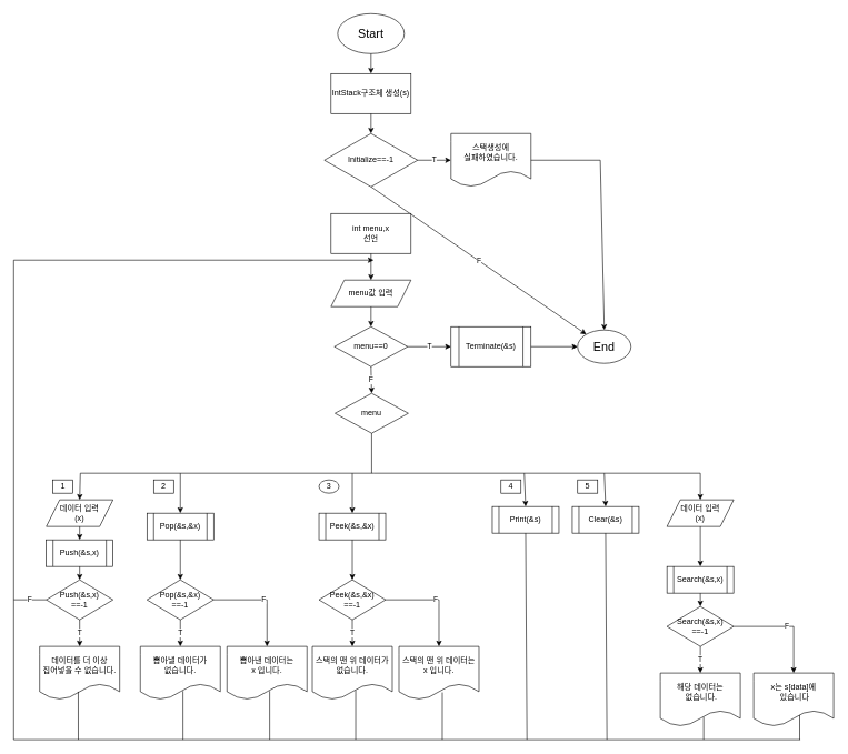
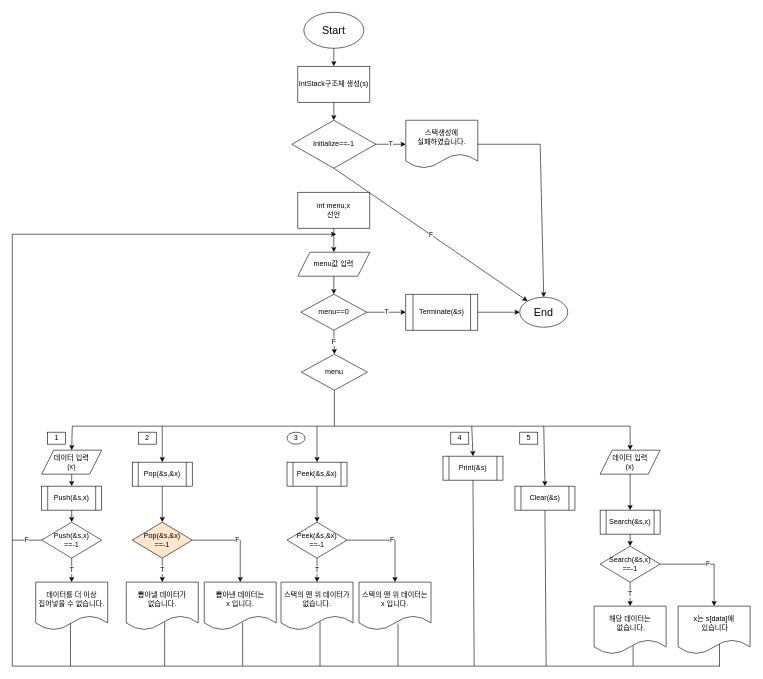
  <mxCell id="0" />
  <mxCell id="1" parent="0" />
  <mxCell id="2" value="&lt;font style=&quot;font-size: 18px;&quot;&gt;Start&lt;/font&gt;" style="ellipse;whiteSpace=wrap;html=1;" vertex="1" parent="1"><mxGeometry x="506" y="20" width="100" height="60" as="geometry" /></mxCell>
  <mxCell id="3" value="IntStack구조체 생성(s)" style="rounded=0;whiteSpace=wrap;html=1;" vertex="1" parent="1"><mxGeometry x="496" y="110" width="120" height="60" as="geometry" /></mxCell>
  <mxCell id="4" value="Initialize==-1" style="rhombus;whiteSpace=wrap;html=1;" vertex="1" parent="1"><mxGeometry x="486" y="200" width="140" height="80" as="geometry" /></mxCell>
  <mxCell id="5" value="스택생성에 &lt;br&gt;실패하였습니다." style="shape=document;whiteSpace=wrap;html=1;boundedLbl=1;" vertex="1" parent="1"><mxGeometry x="676" y="200" width="120" height="80" as="geometry" /></mxCell>
  <mxCell id="6" value="" style="endArrow=classic;html=1;rounded=0;exitX=0.5;exitY=1;exitDx=0;exitDy=0;entryX=0.5;entryY=0;entryDx=0;entryDy=0;" edge="1" parent="1" source="2" target="3"><mxGeometry width="50" height="50" relative="1" as="geometry"><mxPoint x="636" y="340" as="sourcePoint" /><mxPoint x="686" y="290" as="targetPoint" /></mxGeometry></mxCell>
  <mxCell id="7" value="" style="endArrow=classic;html=1;rounded=0;exitX=0.5;exitY=1;exitDx=0;exitDy=0;entryX=0.5;entryY=0;entryDx=0;entryDy=0;" edge="1" parent="1" source="3" target="4"><mxGeometry width="50" height="50" relative="1" as="geometry"><mxPoint x="566" y="90" as="sourcePoint" /><mxPoint x="566" y="120" as="targetPoint" /></mxGeometry></mxCell>
  <mxCell id="8" value="T" style="endArrow=classic;html=1;rounded=0;exitX=1;exitY=0.5;exitDx=0;exitDy=0;entryX=0;entryY=0.5;entryDx=0;entryDy=0;" edge="1" parent="1" source="4" target="5"><mxGeometry width="50" height="50" relative="1" as="geometry"><mxPoint x="576" y="100" as="sourcePoint" /><mxPoint x="576" y="130" as="targetPoint" /></mxGeometry></mxCell>
  <mxCell id="9" value="F" style="endArrow=classic;html=1;rounded=0;exitX=0.5;exitY=1;exitDx=0;exitDy=0;" edge="1" parent="1" source="4" target="76"><mxGeometry width="50" height="50" relative="1" as="geometry"><mxPoint x="636" y="340" as="sourcePoint" /><mxPoint x="556" y="330" as="targetPoint" /></mxGeometry></mxCell>
  <mxCell id="10" value="int menu,x&lt;br&gt;선언" style="rounded=0;whiteSpace=wrap;html=1;" vertex="1" parent="1"><mxGeometry x="496" y="320" width="120" height="60" as="geometry" /></mxCell>
  <mxCell id="11" value="menu값 입력" style="shape=parallelogram;perimeter=parallelogramPerimeter;whiteSpace=wrap;html=1;fixedSize=1;" vertex="1" parent="1"><mxGeometry x="496" y="420" width="120" height="40" as="geometry" /></mxCell>
  <mxCell id="12" value="menu==0" style="rhombus;whiteSpace=wrap;html=1;" vertex="1" parent="1"><mxGeometry x="501" y="490" width="110" height="60" as="geometry" /></mxCell>
  <mxCell id="13" value="Terminate(&amp;amp;s)" style="shape=process;whiteSpace=wrap;html=1;backgroundOutline=1;" vertex="1" parent="1"><mxGeometry x="676" y="490" width="120" height="60" as="geometry" /></mxCell>
  <mxCell id="14" value="T" style="endArrow=classic;html=1;rounded=0;exitX=1;exitY=0.5;exitDx=0;exitDy=0;entryX=0;entryY=0.5;entryDx=0;entryDy=0;" edge="1" parent="1" source="12" target="13"><mxGeometry width="50" height="50" relative="1" as="geometry"><mxPoint x="636" y="250" as="sourcePoint" /><mxPoint x="716" y="250" as="targetPoint" /></mxGeometry></mxCell>
  <mxCell id="15" value="menu" style="rhombus;whiteSpace=wrap;html=1;" vertex="1" parent="1"><mxGeometry x="502" y="590" width="110" height="60" as="geometry" /></mxCell>
  <mxCell id="16" value="F" style="endArrow=classic;html=1;rounded=0;exitX=0.5;exitY=1;exitDx=0;exitDy=0;entryX=0.5;entryY=0;entryDx=0;entryDy=0;" edge="1" parent="1" source="12" target="15"><mxGeometry width="50" height="50" relative="1" as="geometry"><mxPoint x="480" y="290" as="sourcePoint" /><mxPoint x="480" y="330" as="targetPoint" /></mxGeometry></mxCell>
  <mxCell id="17" value="" style="endArrow=classic;html=1;rounded=0;entryX=0.5;entryY=0;entryDx=0;entryDy=0;" edge="1" parent="1" target="29"><mxGeometry width="50" height="50" relative="1" as="geometry"><mxPoint x="560" y="710" as="sourcePoint" /><mxPoint x="150" y="750" as="targetPoint" /><Array as="points"><mxPoint x="120" y="710" /></Array></mxGeometry></mxCell>
  <mxCell id="18" value="" style="endArrow=classic;html=1;rounded=0;entryX=0.5;entryY=0;entryDx=0;entryDy=0;" edge="1" parent="1" target="38"><mxGeometry width="50" height="50" relative="1" as="geometry"><mxPoint x="270" y="710" as="sourcePoint" /><mxPoint x="270" y="750" as="targetPoint" /></mxGeometry></mxCell>
  <mxCell id="19" value="" style="endArrow=classic;html=1;rounded=0;entryX=0.5;entryY=0;entryDx=0;entryDy=0;" edge="1" parent="1" target="55"><mxGeometry width="50" height="50" relative="1" as="geometry"><mxPoint x="560" y="710" as="sourcePoint" /><mxPoint x="1160" y="750" as="targetPoint" /><Array as="points"><mxPoint x="1050" y="710" /></Array></mxGeometry></mxCell>
  <mxCell id="20" value="" style="endArrow=classic;html=1;rounded=0;entryX=0.5;entryY=0;entryDx=0;entryDy=0;" edge="1" parent="1" target="54"><mxGeometry width="50" height="50" relative="1" as="geometry"><mxPoint x="906" y="710" as="sourcePoint" /><mxPoint x="906" y="750" as="targetPoint" /></mxGeometry></mxCell>
  <mxCell id="21" value="" style="endArrow=classic;html=1;rounded=0;entryX=0.5;entryY=0;entryDx=0;entryDy=0;" edge="1" parent="1" target="46"><mxGeometry width="50" height="50" relative="1" as="geometry"><mxPoint x="528" y="710" as="sourcePoint" /><mxPoint x="477" y="750" as="targetPoint" /></mxGeometry></mxCell>
  <mxCell id="22" value="" style="endArrow=classic;html=1;rounded=0;entryX=0.5;entryY=0;entryDx=0;entryDy=0;" edge="1" parent="1" target="53"><mxGeometry width="50" height="50" relative="1" as="geometry"><mxPoint x="786" y="710" as="sourcePoint" /><mxPoint x="786" y="750" as="targetPoint" /></mxGeometry></mxCell>
  <mxCell id="23" value="" style="endArrow=none;html=1;rounded=0;entryX=0.5;entryY=1;entryDx=0;entryDy=0;" edge="1" parent="1" target="15"><mxGeometry width="50" height="50" relative="1" as="geometry"><mxPoint x="557" y="710" as="sourcePoint" /><mxPoint x="547" y="710" as="targetPoint" /></mxGeometry></mxCell>
  <mxCell id="24" value="1" style="rounded=0;whiteSpace=wrap;html=1;" vertex="1" parent="1"><mxGeometry x="79" y="720" width="30" height="20" as="geometry" /></mxCell>
  <mxCell id="25" value="2" style="rounded=0;whiteSpace=wrap;html=1;" vertex="1" parent="1"><mxGeometry x="230" y="720" width="30" height="20" as="geometry" /></mxCell>
  <mxCell id="26" value="3" style="ellipse;whiteSpace=wrap;html=1;" vertex="1" parent="1"><mxGeometry x="478" y="720" width="30" height="20" as="geometry" /></mxCell>
  <mxCell id="27" value="4" style="rounded=0;whiteSpace=wrap;html=1;" vertex="1" parent="1"><mxGeometry x="751" y="720" width="30" height="20" as="geometry" /></mxCell>
  <mxCell id="28" value="5" style="rounded=0;whiteSpace=wrap;html=1;" vertex="1" parent="1"><mxGeometry x="866" y="720" width="30" height="20" as="geometry" /></mxCell>
  <mxCell id="29" value="데이터 입력&lt;br&gt;(x)" style="shape=parallelogram;perimeter=parallelogramPerimeter;whiteSpace=wrap;html=1;fixedSize=1;" vertex="1" parent="1"><mxGeometry x="69" y="750" width="100" height="40" as="geometry" /></mxCell>
  <mxCell id="30" value="Push(&amp;amp;s,x)" style="shape=process;whiteSpace=wrap;html=1;backgroundOutline=1;" vertex="1" parent="1"><mxGeometry x="69" y="810" width="100" height="40" as="geometry" /></mxCell>
  <mxCell id="31" value="Push(&amp;amp;s,x)&lt;br&gt;==-1" style="rhombus;whiteSpace=wrap;html=1;" vertex="1" parent="1"><mxGeometry x="69" y="870" width="100" height="60" as="geometry" /></mxCell>
  <mxCell id="32" value="데이터를 더 이상&lt;br&gt;집어넣을 수 없습니다." style="shape=document;whiteSpace=wrap;html=1;boundedLbl=1;" vertex="1" parent="1"><mxGeometry x="59" y="970" width="120" height="80" as="geometry" /></mxCell>
  <mxCell id="33" value="" style="endArrow=classic;html=1;rounded=0;exitX=0.5;exitY=1;exitDx=0;exitDy=0;entryX=0.5;entryY=0;entryDx=0;entryDy=0;" edge="1" parent="1" source="29" target="30"><mxGeometry width="50" height="50" relative="1" as="geometry"><mxPoint x="499" y="710" as="sourcePoint" /><mxPoint x="549" y="660" as="targetPoint" /></mxGeometry></mxCell>
  <mxCell id="34" value="" style="endArrow=classic;html=1;rounded=0;exitX=0.5;exitY=1;exitDx=0;exitDy=0;entryX=0.5;entryY=0;entryDx=0;entryDy=0;" edge="1" parent="1" source="30" target="31"><mxGeometry width="50" height="50" relative="1" as="geometry"><mxPoint x="129" y="800" as="sourcePoint" /><mxPoint x="129" y="820" as="targetPoint" /></mxGeometry></mxCell>
  <mxCell id="35" value="T" style="endArrow=classic;html=1;rounded=0;exitX=0.5;exitY=1;exitDx=0;exitDy=0;entryX=0.5;entryY=0;entryDx=0;entryDy=0;" edge="1" parent="1" source="31" target="32"><mxGeometry width="50" height="50" relative="1" as="geometry"><mxPoint x="139" y="810" as="sourcePoint" /><mxPoint x="139" y="830" as="targetPoint" /></mxGeometry></mxCell>
  <mxCell id="36" value="" style="endArrow=classic;html=1;rounded=0;exitX=0.5;exitY=1;exitDx=0;exitDy=0;entryX=0.5;entryY=0;entryDx=0;entryDy=0;" edge="1" parent="1" source="10" target="11"><mxGeometry width="50" height="50" relative="1" as="geometry"><mxPoint x="616" y="610" as="sourcePoint" /><mxPoint x="666" y="560" as="targetPoint" /></mxGeometry></mxCell>
  <mxCell id="37" value="" style="endArrow=classic;html=1;rounded=0;exitX=0.5;exitY=1;exitDx=0;exitDy=0;entryX=0.5;entryY=0;entryDx=0;entryDy=0;" edge="1" parent="1" source="11" target="12"><mxGeometry width="50" height="50" relative="1" as="geometry"><mxPoint x="566" y="390" as="sourcePoint" /><mxPoint x="566" y="430" as="targetPoint" /></mxGeometry></mxCell>
  <mxCell id="38" value="Pop(&amp;amp;s,&amp;amp;x)" style="shape=process;whiteSpace=wrap;html=1;backgroundOutline=1;" vertex="1" parent="1"><mxGeometry x="220" y="770" width="100" height="40" as="geometry" /></mxCell>
- <mxCell id="39" value="Pop(&amp;amp;s,&amp;amp;x)&lt;br&gt;==-1" style="rhombus;whiteSpace=wrap;html=1;" vertex="1" parent="1"><mxGeometry x="220" y="870" width="100" height="60" as="geometry" /></mxCell>
+ <mxCell id="39" value="Pop(&amp;amp;s,&amp;amp;x)&lt;br&gt;==-1" style="rhombus;whiteSpace=wrap;html=1;fillColor=#ffe6cc;" vertex="1" parent="1"><mxGeometry x="220" y="870" width="100" height="60" as="geometry" /></mxCell>
  <mxCell id="40" value="" style="endArrow=classic;html=1;rounded=0;exitX=0.5;exitY=1;exitDx=0;exitDy=0;entryX=0.5;entryY=0;entryDx=0;entryDy=0;" edge="1" parent="1" source="38" target="39"><mxGeometry width="50" height="50" relative="1" as="geometry"><mxPoint x="129" y="800" as="sourcePoint" /><mxPoint x="129" y="820" as="targetPoint" /></mxGeometry></mxCell>
  <mxCell id="41" value="T" style="endArrow=classic;html=1;rounded=0;exitX=0.5;exitY=1;exitDx=0;exitDy=0;" edge="1" parent="1" source="39"><mxGeometry width="50" height="50" relative="1" as="geometry"><mxPoint x="139" y="810" as="sourcePoint" /><mxPoint x="270" y="970" as="targetPoint" /></mxGeometry></mxCell>
  <mxCell id="42" value="뽑아낼 데이터가 &lt;br&gt;없습니다." style="shape=document;whiteSpace=wrap;html=1;boundedLbl=1;" vertex="1" parent="1"><mxGeometry x="210" y="970" width="120" height="80" as="geometry" /></mxCell>
  <mxCell id="43" value="" style="endArrow=none;html=1;rounded=0;exitX=0.483;exitY=0.85;exitDx=0;exitDy=0;exitPerimeter=0;" edge="1" parent="1" source="32"><mxGeometry width="50" height="50" relative="1" as="geometry"><mxPoint x="530" y="910" as="sourcePoint" /><mxPoint x="117" y="1110" as="targetPoint" /></mxGeometry></mxCell>
  <mxCell id="44" value="F" style="endArrow=classic;html=1;rounded=0;exitX=1;exitY=0.5;exitDx=0;exitDy=0;entryX=0.5;entryY=0;entryDx=0;entryDy=0;" edge="1" parent="1" source="39" target="45"><mxGeometry width="50" height="50" relative="1" as="geometry"><mxPoint x="530" y="910" as="sourcePoint" /><mxPoint x="380" y="970" as="targetPoint" /><Array as="points"><mxPoint x="400" y="900" /></Array></mxGeometry></mxCell>
  <mxCell id="45" value="뽑아낸 데이터는 &lt;br&gt;x 입니다." style="shape=document;whiteSpace=wrap;html=1;boundedLbl=1;" vertex="1" parent="1"><mxGeometry x="340" y="970" width="120" height="80" as="geometry" /></mxCell>
  <mxCell id="46" value="Peek(&amp;amp;s,&amp;amp;x)" style="shape=process;whiteSpace=wrap;html=1;backgroundOutline=1;" vertex="1" parent="1"><mxGeometry x="478" y="770" width="100" height="40" as="geometry" /></mxCell>
  <mxCell id="47" value="Peek(&amp;amp;s,&amp;amp;x)&lt;br&gt;==-1" style="rhombus;whiteSpace=wrap;html=1;" vertex="1" parent="1"><mxGeometry x="478" y="870" width="100" height="60" as="geometry" /></mxCell>
  <mxCell id="48" value="" style="endArrow=classic;html=1;rounded=0;exitX=0.5;exitY=1;exitDx=0;exitDy=0;entryX=0.5;entryY=0;entryDx=0;entryDy=0;" edge="1" parent="1" source="46" target="47"><mxGeometry width="50" height="50" relative="1" as="geometry"><mxPoint x="387" y="800" as="sourcePoint" /><mxPoint x="387" y="820" as="targetPoint" /></mxGeometry></mxCell>
  <mxCell id="49" value="T" style="endArrow=classic;html=1;rounded=0;exitX=0.5;exitY=1;exitDx=0;exitDy=0;" edge="1" parent="1" source="47"><mxGeometry width="50" height="50" relative="1" as="geometry"><mxPoint x="397" y="810" as="sourcePoint" /><mxPoint x="528" y="970" as="targetPoint" /></mxGeometry></mxCell>
  <mxCell id="50" value="스택의 맨 위 데이터가 없습니다." style="shape=document;whiteSpace=wrap;html=1;boundedLbl=1;" vertex="1" parent="1"><mxGeometry x="468" y="970" width="120" height="80" as="geometry" /></mxCell>
  <mxCell id="51" value="F" style="endArrow=classic;html=1;rounded=0;exitX=1;exitY=0.5;exitDx=0;exitDy=0;entryX=0.5;entryY=0;entryDx=0;entryDy=0;" edge="1" parent="1" source="47" target="52"><mxGeometry width="50" height="50" relative="1" as="geometry"><mxPoint x="788" y="910" as="sourcePoint" /><mxPoint x="638" y="970" as="targetPoint" /><Array as="points"><mxPoint x="658" y="900" /></Array></mxGeometry></mxCell>
  <mxCell id="52" value="스택의 맨 위 데이터는 x 입니다." style="shape=document;whiteSpace=wrap;html=1;boundedLbl=1;" vertex="1" parent="1"><mxGeometry x="598" y="970" width="120" height="80" as="geometry" /></mxCell>
  <mxCell id="53" value="Print(&amp;amp;s)" style="shape=process;whiteSpace=wrap;html=1;backgroundOutline=1;" vertex="1" parent="1"><mxGeometry x="738" y="760" width="100" height="40" as="geometry" /></mxCell>
- <mxCell id="54" value="Clear(&amp;amp;s)" style="shape=process;whiteSpace=wrap;html=1;backgroundOutline=1;" vertex="1" parent="1"><mxGeometry x="858" y="760" width="100" height="40" as="geometry" /></mxCell>
+ <mxCell id="54" value="Clear(&amp;amp;s)" style="shape=process;whiteSpace=wrap;html=1;backgroundOutline=1;" vertex="1" parent="1"><mxGeometry x="858" y="810" width="100" height="40" as="geometry" /></mxCell>
  <mxCell id="55" value="데이터 입력&lt;br&gt;(x)" style="shape=parallelogram;perimeter=parallelogramPerimeter;whiteSpace=wrap;html=1;fixedSize=1;" vertex="1" parent="1"><mxGeometry x="1000" y="750" width="100" height="40" as="geometry" /></mxCell>
  <mxCell id="56" value="Search(&amp;amp;s,x)" style="shape=process;whiteSpace=wrap;html=1;backgroundOutline=1;" vertex="1" parent="1"><mxGeometry x="1000" y="850" width="100" height="40" as="geometry" /></mxCell>
  <mxCell id="57" value="Search(&amp;amp;s,x)&lt;br&gt;==-1" style="rhombus;whiteSpace=wrap;html=1;" vertex="1" parent="1"><mxGeometry x="1000" y="910" width="100" height="60" as="geometry" /></mxCell>
  <mxCell id="58" value="해당 데이터는&lt;br&gt;&amp;nbsp;없습니다." style="shape=document;whiteSpace=wrap;html=1;boundedLbl=1;" vertex="1" parent="1"><mxGeometry x="990" y="1010" width="120" height="80" as="geometry" /></mxCell>
  <mxCell id="59" value="" style="endArrow=classic;html=1;rounded=0;exitX=0.5;exitY=1;exitDx=0;exitDy=0;entryX=0.5;entryY=0;entryDx=0;entryDy=0;" edge="1" parent="1" source="55" target="56"><mxGeometry width="50" height="50" relative="1" as="geometry"><mxPoint x="1430" y="710" as="sourcePoint" /><mxPoint x="1480" y="660" as="targetPoint" /></mxGeometry></mxCell>
  <mxCell id="60" value="" style="endArrow=classic;html=1;rounded=0;exitX=0.5;exitY=1;exitDx=0;exitDy=0;entryX=0.5;entryY=0;entryDx=0;entryDy=0;" edge="1" parent="1" source="56" target="57"><mxGeometry width="50" height="50" relative="1" as="geometry"><mxPoint x="1060" y="840" as="sourcePoint" /><mxPoint x="1060" y="860" as="targetPoint" /></mxGeometry></mxCell>
  <mxCell id="61" value="T" style="endArrow=classic;html=1;rounded=0;exitX=0.5;exitY=1;exitDx=0;exitDy=0;entryX=0.5;entryY=0;entryDx=0;entryDy=0;" edge="1" parent="1" source="57" target="58"><mxGeometry width="50" height="50" relative="1" as="geometry"><mxPoint x="1070" y="850" as="sourcePoint" /><mxPoint x="1070" y="870" as="targetPoint" /></mxGeometry></mxCell>
  <mxCell id="62" value="F" style="endArrow=classic;html=1;rounded=0;exitX=1;exitY=0.5;exitDx=0;exitDy=0;entryX=0.5;entryY=0;entryDx=0;entryDy=0;" edge="1" parent="1" target="63" source="57"><mxGeometry width="50" height="50" relative="1" as="geometry"><mxPoint x="1110" y="940" as="sourcePoint" /><mxPoint x="1170" y="1010" as="targetPoint" /><Array as="points"><mxPoint x="1190" y="940" /></Array></mxGeometry></mxCell>
  <mxCell id="63" value="x는 s[data]에&lt;br&gt;&amp;nbsp;있습니다" style="shape=document;whiteSpace=wrap;html=1;boundedLbl=1;" vertex="1" parent="1"><mxGeometry x="1130" y="1010" width="120" height="80" as="geometry" /></mxCell>
  <mxCell id="64" value="" style="endArrow=none;html=1;rounded=0;exitX=0.533;exitY=0.838;exitDx=0;exitDy=0;exitPerimeter=0;" edge="1" parent="1" source="42"><mxGeometry width="50" height="50" relative="1" as="geometry"><mxPoint x="127" y="1048" as="sourcePoint" /><mxPoint x="274" y="1110" as="targetPoint" /></mxGeometry></mxCell>
  <mxCell id="65" value="" style="endArrow=none;html=1;rounded=0;exitX=0.533;exitY=0.838;exitDx=0;exitDy=0;exitPerimeter=0;" edge="1" parent="1" source="45"><mxGeometry width="50" height="50" relative="1" as="geometry"><mxPoint x="137" y="1058" as="sourcePoint" /><mxPoint x="404" y="1110" as="targetPoint" /></mxGeometry></mxCell>
  <mxCell id="66" value="" style="endArrow=none;html=1;rounded=0;exitX=0.542;exitY=0.825;exitDx=0;exitDy=0;exitPerimeter=0;" edge="1" parent="1" source="50"><mxGeometry width="50" height="50" relative="1" as="geometry"><mxPoint x="147" y="1068" as="sourcePoint" /><mxPoint x="533" y="1110" as="targetPoint" /></mxGeometry></mxCell>
  <mxCell id="67" value="" style="endArrow=none;html=1;rounded=0;exitX=0.542;exitY=0.863;exitDx=0;exitDy=0;exitPerimeter=0;" edge="1" parent="1" source="52"><mxGeometry width="50" height="50" relative="1" as="geometry"><mxPoint x="157" y="1078" as="sourcePoint" /><mxPoint x="663" y="1110" as="targetPoint" /></mxGeometry></mxCell>
  <mxCell id="68" value="" style="endArrow=none;html=1;rounded=0;exitX=0.5;exitY=1;exitDx=0;exitDy=0;" edge="1" parent="1" source="53"><mxGeometry width="50" height="50" relative="1" as="geometry"><mxPoint x="167" y="1088" as="sourcePoint" /><mxPoint x="790" y="1110" as="targetPoint" /></mxGeometry></mxCell>
  <mxCell id="69" value="" style="endArrow=none;html=1;rounded=0;exitX=0.5;exitY=1;exitDx=0;exitDy=0;" edge="1" parent="1" source="54"><mxGeometry width="50" height="50" relative="1" as="geometry"><mxPoint x="177" y="1098" as="sourcePoint" /><mxPoint x="910" y="1110" as="targetPoint" /></mxGeometry></mxCell>
  <mxCell id="70" value="" style="endArrow=none;html=1;rounded=0;exitX=0.542;exitY=0.825;exitDx=0;exitDy=0;exitPerimeter=0;" edge="1" parent="1" source="58"><mxGeometry width="50" height="50" relative="1" as="geometry"><mxPoint x="187" y="1108" as="sourcePoint" /><mxPoint x="1055" y="1110" as="targetPoint" /></mxGeometry></mxCell>
  <mxCell id="71" value="" style="endArrow=none;html=1;rounded=0;exitX=0.575;exitY=0.788;exitDx=0;exitDy=0;exitPerimeter=0;" edge="1" parent="1" source="63"><mxGeometry width="50" height="50" relative="1" as="geometry"><mxPoint x="197" y="1118" as="sourcePoint" /><mxPoint x="1199" y="1110" as="targetPoint" /></mxGeometry></mxCell>
  <mxCell id="72" value="" style="endArrow=none;html=1;rounded=0;" edge="1" parent="1"><mxGeometry width="50" height="50" relative="1" as="geometry"><mxPoint x="1200" y="1110" as="sourcePoint" /><mxPoint x="20" y="1110" as="targetPoint" /></mxGeometry></mxCell>
  <mxCell id="73" value="" style="endArrow=none;html=1;rounded=0;" edge="1" parent="1"><mxGeometry width="50" height="50" relative="1" as="geometry"><mxPoint x="20" y="900" as="sourcePoint" /><mxPoint x="20" y="1110" as="targetPoint" /></mxGeometry></mxCell>
  <mxCell id="74" value="F" style="endArrow=none;html=1;rounded=0;exitX=0;exitY=0.5;exitDx=0;exitDy=0;" edge="1" parent="1" source="31"><mxGeometry width="50" height="50" relative="1" as="geometry"><mxPoint x="320" y="740" as="sourcePoint" /><mxPoint x="20" y="900" as="targetPoint" /></mxGeometry></mxCell>
  <mxCell id="75" value="" style="endArrow=classic;html=1;rounded=0;" edge="1" parent="1"><mxGeometry width="50" height="50" relative="1" as="geometry"><mxPoint x="20" y="900" as="sourcePoint" /><mxPoint x="560" y="390" as="targetPoint" /><Array as="points"><mxPoint x="20" y="390" /></Array></mxGeometry></mxCell>
  <mxCell id="76" value="&lt;font style=&quot;font-size: 18px;&quot;&gt;End&lt;/font&gt;" style="ellipse;whiteSpace=wrap;html=1;" vertex="1" parent="1"><mxGeometry x="866" y="495" width="80" height="50" as="geometry" /></mxCell>
  <mxCell id="77" value="" style="endArrow=classic;html=1;rounded=0;exitX=1;exitY=0.5;exitDx=0;exitDy=0;entryX=0;entryY=0.5;entryDx=0;entryDy=0;" edge="1" parent="1" source="13" target="76"><mxGeometry width="50" height="50" relative="1" as="geometry"><mxPoint x="820" y="560" as="sourcePoint" /><mxPoint x="870" y="510" as="targetPoint" /></mxGeometry></mxCell>
  <mxCell id="78" value="" style="endArrow=classic;html=1;rounded=0;exitX=1;exitY=0.5;exitDx=0;exitDy=0;entryX=0.5;entryY=0;entryDx=0;entryDy=0;" edge="1" parent="1" source="5" target="76"><mxGeometry width="50" height="50" relative="1" as="geometry"><mxPoint x="806" y="530" as="sourcePoint" /><mxPoint x="876" y="530" as="targetPoint" /><Array as="points"><mxPoint x="900" y="240" /></Array></mxGeometry></mxCell>
